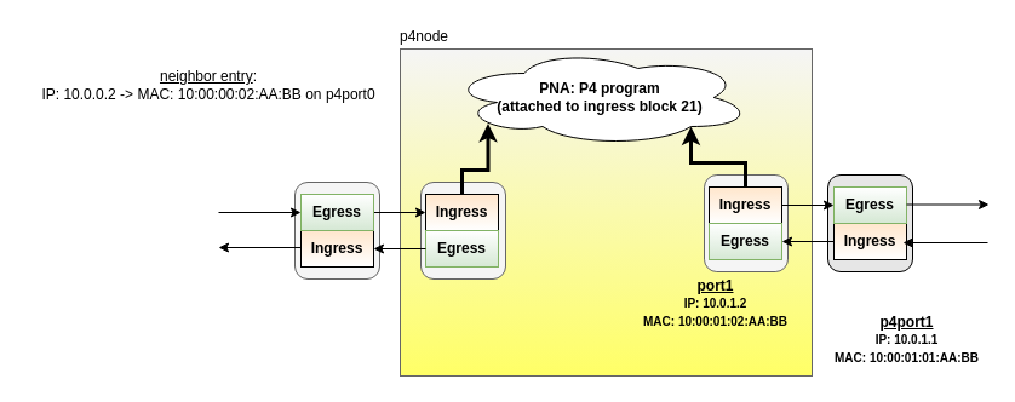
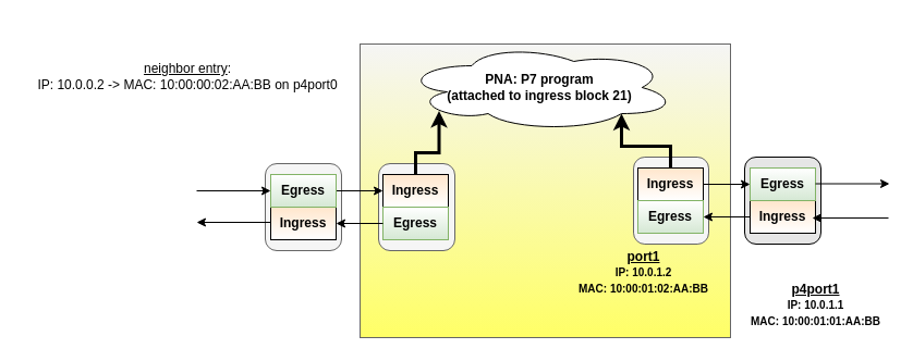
  <mxCell id="0" />
  <mxCell id="1" parent="0" />
  <mxCell id="2" value="" style="rounded=0;whiteSpace=wrap;html=1;fillColor=#f5f5f5;strokeColor=#666666;fontColor=#333333;gradientColor=#FFFF66;" parent="1" vertex="1"><mxGeometry x="330" y="40" width="340" height="270" as="geometry" /></mxCell>
  <mxCell id="3" value="" style="rounded=1;whiteSpace=wrap;html=1;fillColor=#f5f5f5;strokeColor=#666666;fontColor=#333333;" parent="1" vertex="1"><mxGeometry x="581" y="144" width="69" height="80" as="geometry" /></mxCell>
- <mxCell id="4" value="&lt;b&gt;PNA: P4 program&lt;br&gt;(attached to ingress block 21)&lt;/b&gt;" style="ellipse;shape=cloud;whiteSpace=wrap;html=1;" parent="1" vertex="1"><mxGeometry x="370" y="40" width="250" height="80" as="geometry" /></mxCell>
+ <mxCell id="4" value="&lt;b&gt;PNA: P7 program&lt;br&gt;(attached to ingress block 21)&lt;/b&gt;" style="ellipse;shape=cloud;whiteSpace=wrap;html=1;" parent="1" vertex="1"><mxGeometry x="370" y="40" width="250" height="80" as="geometry" /></mxCell>
  <mxCell id="5" value="" style="rounded=1;whiteSpace=wrap;html=1;fillColor=#E6E6E6;" parent="1" vertex="1"><mxGeometry x="683" y="144" width="70" height="80" as="geometry" /></mxCell>
  <mxCell id="6" style="edgeStyle=orthogonalEdgeStyle;rounded=0;orthogonalLoop=1;jettySize=auto;html=1;exitX=0;exitY=0.5;exitDx=0;exitDy=0;entryX=1;entryY=0.5;entryDx=0;entryDy=0;" parent="1" source="7" target="20" edge="1"><mxGeometry relative="1" as="geometry" /></mxCell>
  <mxCell id="7" value="&lt;b&gt;Ingress&lt;/b&gt;" style="rounded=0;whiteSpace=wrap;html=1;fillColor=#FFE6CC;gradientColor=#ffffff;" parent="1" vertex="1"><mxGeometry x="688" y="184" width="60" height="30" as="geometry" /></mxCell>
  <mxCell id="8" value="&lt;b&gt;Egress&lt;/b&gt;" style="rounded=0;whiteSpace=wrap;html=1;gradientDirection=north;fillColor=#d5e8d4;strokeColor=#82b366;gradientColor=#ffffff;" parent="1" vertex="1"><mxGeometry x="688" y="154" width="60" height="30" as="geometry" /></mxCell>
  <mxCell id="9" value="" style="rounded=1;whiteSpace=wrap;html=1;fillColor=#f5f5f5;strokeColor=#666666;fontColor=#333333;" parent="1" vertex="1"><mxGeometry x="347" y="150" width="70" height="80" as="geometry" /></mxCell>
  <mxCell id="10" value="" style="rounded=1;whiteSpace=wrap;html=1;fillColor=#f5f5f5;strokeColor=#666666;fontColor=#333333;" parent="1" vertex="1"><mxGeometry x="243" y="150" width="70" height="80" as="geometry" /></mxCell>
  <mxCell id="11" style="edgeStyle=orthogonalEdgeStyle;rounded=0;orthogonalLoop=1;jettySize=auto;html=1;entryX=0.13;entryY=0.77;entryDx=0;entryDy=0;entryPerimeter=0;strokeWidth=3;" parent="1" source="12" target="4" edge="1"><mxGeometry relative="1" as="geometry" /></mxCell>
  <mxCell id="12" value="&lt;b&gt;Ingress&lt;/b&gt;" style="rounded=0;whiteSpace=wrap;html=1;fillColor=#FFE6CC;gradientColor=#ffffff;" parent="1" vertex="1"><mxGeometry x="351" y="160" width="60" height="30" as="geometry" /></mxCell>
  <mxCell id="13" value="&lt;b&gt;Egress&lt;/b&gt;" style="rounded=0;whiteSpace=wrap;html=1;gradientDirection=north;fillColor=#d5e8d4;strokeColor=#82b366;gradientColor=#ffffff;" parent="1" vertex="1"><mxGeometry x="351" y="190" width="60" height="30" as="geometry" /></mxCell>
  <mxCell id="14" value="&lt;b&gt;Ingress&lt;/b&gt;" style="rounded=0;whiteSpace=wrap;html=1;fillColor=#FFE6CC;gradientColor=#ffffff;" parent="1" vertex="1"><mxGeometry x="248" y="190" width="60" height="30" as="geometry" /></mxCell>
  <mxCell id="15" style="edgeStyle=orthogonalEdgeStyle;rounded=0;orthogonalLoop=1;jettySize=auto;html=1;" parent="1" source="13" target="14" edge="1"><mxGeometry relative="1" as="geometry" /></mxCell>
  <mxCell id="16" style="edgeStyle=orthogonalEdgeStyle;rounded=0;orthogonalLoop=1;jettySize=auto;html=1;exitX=1;exitY=0.5;exitDx=0;exitDy=0;entryX=0;entryY=0.5;entryDx=0;entryDy=0;" parent="1" source="17" target="12" edge="1"><mxGeometry relative="1" as="geometry" /></mxCell>
  <mxCell id="17" value="&lt;b&gt;Egress&lt;/b&gt;" style="rounded=0;whiteSpace=wrap;html=1;gradientDirection=north;fillColor=#d5e8d4;strokeColor=#82b366;gradientColor=#ffffff;" parent="1" vertex="1"><mxGeometry x="248" y="160" width="60" height="30" as="geometry" /></mxCell>
  <mxCell id="18" style="edgeStyle=orthogonalEdgeStyle;rounded=0;orthogonalLoop=1;jettySize=auto;html=1;entryX=0.8;entryY=0.8;entryDx=0;entryDy=0;entryPerimeter=0;strokeWidth=3;" parent="1" source="19" target="4" edge="1"><mxGeometry relative="1" as="geometry" /></mxCell>
  <mxCell id="19" value="&lt;b&gt;Ingress&lt;/b&gt;" style="rounded=0;whiteSpace=wrap;html=1;fillColor=#FFE6CC;gradientColor=#ffffff;" parent="1" vertex="1"><mxGeometry x="585" y="154" width="60" height="30" as="geometry" /></mxCell>
  <mxCell id="20" value="&lt;b&gt;Egress&lt;/b&gt;" style="rounded=0;whiteSpace=wrap;html=1;gradientDirection=north;fillColor=#d5e8d4;strokeColor=#82b366;gradientColor=#ffffff;" parent="1" vertex="1"><mxGeometry x="585" y="184" width="60" height="30" as="geometry" /></mxCell>
  <mxCell id="21" style="edgeStyle=orthogonalEdgeStyle;rounded=0;orthogonalLoop=1;jettySize=auto;html=1;exitX=1;exitY=0.5;exitDx=0;exitDy=0;entryX=0;entryY=0.5;entryDx=0;entryDy=0;" parent="1" source="19" target="8" edge="1"><mxGeometry relative="1" as="geometry" /></mxCell>
- <mxCell id="22" value="p4node" style="text;html=1;strokeColor=none;fillColor=none;align=center;verticalAlign=middle;whiteSpace=wrap;rounded=0;" parent="1" vertex="1"><mxGeometry x="330" y="20" width="40" height="20" as="geometry" /></mxCell>
  <mxCell id="23" value="&lt;u&gt;&lt;b&gt;port1&lt;br&gt;&lt;/b&gt;&lt;/u&gt;&lt;font&gt;&lt;font style=&quot;font-size: 10px&quot;&gt;&lt;b&gt;IP: 10.0.1.2&lt;br&gt;MAC: 10:00:01:02:AA:BB&lt;/b&gt;&lt;/font&gt;&lt;br&gt;&lt;/font&gt;" style="text;html=1;strokeColor=none;fillColor=none;align=center;verticalAlign=middle;whiteSpace=wrap;rounded=0;" parent="1" vertex="1"><mxGeometry x="526" y="230" width="129" height="40" as="geometry" /></mxCell>
  <mxCell id="24" value="&lt;u&gt;&lt;b&gt;p4port1&lt;br&gt;&lt;/b&gt;&lt;/u&gt;&lt;font&gt;&lt;font style=&quot;font-size: 10px&quot;&gt;&lt;b&gt;IP: 10.0.1.1&lt;br&gt;MAC: 10:00:01:01:AA:BB&lt;/b&gt;&lt;/font&gt;&lt;br&gt;&lt;/font&gt;" style="text;html=1;strokeColor=none;fillColor=none;align=center;verticalAlign=middle;whiteSpace=wrap;rounded=0;" parent="1" vertex="1"><mxGeometry x="684" y="260" width="129" height="40" as="geometry" /></mxCell>
  <mxCell id="25" value="" style="endArrow=classic;html=1;entryX=0;entryY=0.5;entryDx=0;entryDy=0;" parent="1" target="17" edge="1"><mxGeometry width="50" height="50" relative="1" as="geometry"><mxPoint x="180" y="175" as="sourcePoint" /><mxPoint x="600" y="300" as="targetPoint" /></mxGeometry></mxCell>
  <mxCell id="26" value="" style="endArrow=classic;html=1;entryX=0;entryY=0.5;entryDx=0;entryDy=0;" parent="1" edge="1"><mxGeometry width="50" height="50" relative="1" as="geometry"><mxPoint x="748" y="168.5" as="sourcePoint" /><mxPoint x="816" y="168.5" as="targetPoint" /></mxGeometry></mxCell>
  <mxCell id="27" style="edgeStyle=orthogonalEdgeStyle;rounded=0;orthogonalLoop=1;jettySize=auto;html=1;" parent="1" edge="1"><mxGeometry relative="1" as="geometry"><mxPoint x="248" y="204" as="sourcePoint" /><mxPoint x="180" y="204" as="targetPoint" /></mxGeometry></mxCell>
  <mxCell id="28" style="edgeStyle=orthogonalEdgeStyle;rounded=0;orthogonalLoop=1;jettySize=auto;html=1;" parent="1" edge="1"><mxGeometry relative="1" as="geometry"><mxPoint x="815" y="200" as="sourcePoint" /><mxPoint x="745" y="200" as="targetPoint" /></mxGeometry></mxCell>
  <mxCell id="29" value="&lt;u&gt;neighbor entry&lt;/u&gt;:&lt;br&gt;IP: 10.0.0.2 -&amp;gt; MAC: 10:00:00:02:AA:BB on p4port0" style="text;html=1;strokeColor=none;fillColor=none;align=center;verticalAlign=middle;whiteSpace=wrap;rounded=0;" vertex="1" parent="1"><mxGeometry x="20" y="60" width="304" height="20" as="geometry" /></mxCell>
